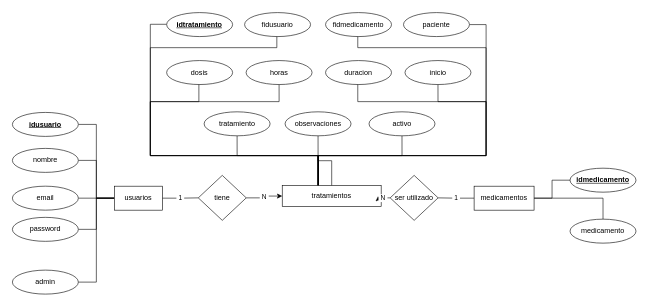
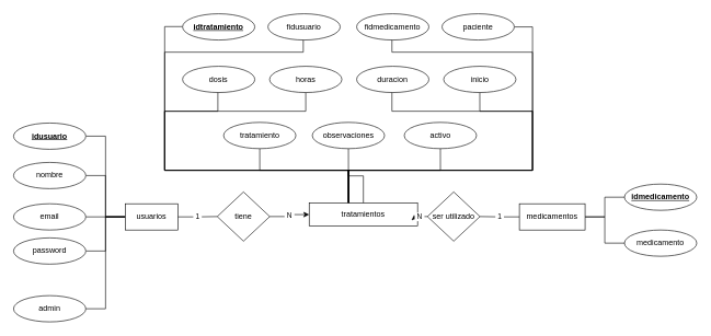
  <mxCell id="0" />
  <mxCell id="1" parent="0" />
  <mxCell id="2" value="" style="edgeStyle=orthogonalEdgeStyle;rounded=0;orthogonalLoop=1;jettySize=auto;html=1;endArrow=none;endFill=0;" edge="1" parent="1" source="8" target="31"><mxGeometry relative="1" as="geometry" /></mxCell>
  <mxCell id="3" style="edgeStyle=orthogonalEdgeStyle;rounded=0;orthogonalLoop=1;jettySize=auto;html=1;entryX=1;entryY=0.5;entryDx=0;entryDy=0;endArrow=none;endFill=0;" edge="1" parent="1" source="8" target="29"><mxGeometry relative="1" as="geometry" /></mxCell>
  <mxCell id="4" style="edgeStyle=orthogonalEdgeStyle;rounded=0;orthogonalLoop=1;jettySize=auto;html=1;entryX=1;entryY=0.5;entryDx=0;entryDy=0;endArrow=none;endFill=0;" edge="1" parent="1" source="8" target="30"><mxGeometry relative="1" as="geometry" /></mxCell>
  <mxCell id="5" style="edgeStyle=orthogonalEdgeStyle;rounded=0;orthogonalLoop=1;jettySize=auto;html=1;entryX=1;entryY=0.5;entryDx=0;entryDy=0;endArrow=none;endFill=0;" edge="1" parent="1" source="8" target="32"><mxGeometry relative="1" as="geometry" /></mxCell>
  <mxCell id="6" style="edgeStyle=orthogonalEdgeStyle;rounded=0;orthogonalLoop=1;jettySize=auto;html=1;entryX=1;entryY=0.5;entryDx=0;entryDy=0;endArrow=none;endFill=0;" edge="1" parent="1" source="8" target="33"><mxGeometry relative="1" as="geometry" /></mxCell>
  <mxCell id="7" value="&amp;nbsp;1&amp;nbsp;" style="edgeStyle=orthogonalEdgeStyle;rounded=0;orthogonalLoop=1;jettySize=auto;html=1;endArrow=none;endFill=0;" edge="1" parent="1" source="8" target="28"><mxGeometry relative="1" as="geometry" /></mxCell>
  <mxCell id="8" value="usuarios" style="rounded=0;whiteSpace=wrap;html=1;" vertex="1" parent="1"><mxGeometry x="190" y="310" width="80" height="40" as="geometry" /></mxCell>
  <mxCell id="9" value="" style="edgeStyle=orthogonalEdgeStyle;rounded=0;orthogonalLoop=1;jettySize=auto;html=1;endArrow=none;endFill=0;" edge="1" parent="1" source="12" target="34"><mxGeometry relative="1" as="geometry" /></mxCell>
  <mxCell id="10" value="" style="edgeStyle=orthogonalEdgeStyle;rounded=0;orthogonalLoop=1;jettySize=auto;html=1;endArrow=none;endFill=0;" edge="1" parent="1" source="12" target="35"><mxGeometry relative="1" as="geometry" /></mxCell>
  <mxCell id="11" value="&amp;nbsp;1&amp;nbsp;" style="edgeStyle=orthogonalEdgeStyle;rounded=0;orthogonalLoop=1;jettySize=auto;html=1;endArrow=none;endFill=0;" edge="1" parent="1" source="12" target="26"><mxGeometry relative="1" as="geometry" /></mxCell>
  <mxCell id="12" value="medicamentos" style="rounded=0;whiteSpace=wrap;html=1;" vertex="1" parent="1"><mxGeometry x="790" y="310" width="100" height="40" as="geometry" /></mxCell>
  <mxCell id="13" style="edgeStyle=orthogonalEdgeStyle;rounded=0;orthogonalLoop=1;jettySize=auto;html=1;endArrow=none;endFill=0;" edge="1" parent="1" source="24" target="36"><mxGeometry relative="1" as="geometry"><Array as="points"><mxPoint x="530" y="259" /><mxPoint x="250" y="259" /><mxPoint x="250" y="40" /></Array></mxGeometry></mxCell>
  <mxCell id="14" style="edgeStyle=orthogonalEdgeStyle;rounded=0;orthogonalLoop=1;jettySize=auto;html=1;entryX=1;entryY=0.5;entryDx=0;entryDy=0;endArrow=none;endFill=0;" edge="1" parent="1" source="24" target="39"><mxGeometry relative="1" as="geometry"><Array as="points"><mxPoint x="530" y="259" /><mxPoint x="810" y="259" /><mxPoint x="810" y="40" /></Array></mxGeometry></mxCell>
  <mxCell id="15" style="edgeStyle=orthogonalEdgeStyle;rounded=0;orthogonalLoop=1;jettySize=auto;html=1;entryX=0.5;entryY=1;entryDx=0;entryDy=0;endArrow=none;endFill=0;" edge="1" parent="1" source="24" target="37"><mxGeometry relative="1" as="geometry"><Array as="points"><mxPoint x="530" y="259" /><mxPoint x="250" y="259" /><mxPoint x="250" y="79" /><mxPoint x="461" y="79" /></Array></mxGeometry></mxCell>
  <mxCell id="16" style="edgeStyle=orthogonalEdgeStyle;rounded=0;orthogonalLoop=1;jettySize=auto;html=1;entryX=0.5;entryY=1;entryDx=0;entryDy=0;endArrow=none;endFill=0;" edge="1" parent="1" source="24" target="38"><mxGeometry relative="1" as="geometry"><Array as="points"><mxPoint x="530" y="259" /><mxPoint x="810" y="259" /><mxPoint x="810" y="79" /><mxPoint x="596" y="79" /></Array></mxGeometry></mxCell>
  <mxCell id="17" style="edgeStyle=orthogonalEdgeStyle;rounded=0;orthogonalLoop=1;jettySize=auto;html=1;entryX=0.5;entryY=1;entryDx=0;entryDy=0;endArrow=none;endFill=0;" edge="1" parent="1" source="24" target="40"><mxGeometry relative="1" as="geometry"><Array as="points"><mxPoint x="530" y="259" /><mxPoint x="250" y="259" /><mxPoint x="250" y="169" /><mxPoint x="331" y="169" /></Array></mxGeometry></mxCell>
  <mxCell id="18" style="edgeStyle=orthogonalEdgeStyle;rounded=0;orthogonalLoop=1;jettySize=auto;html=1;entryX=0.5;entryY=1;entryDx=0;entryDy=0;endArrow=none;endFill=0;" edge="1" parent="1" source="24" target="41"><mxGeometry relative="1" as="geometry"><Array as="points"><mxPoint x="530" y="259" /><mxPoint x="250" y="259" /><mxPoint x="250" y="169" /><mxPoint x="464" y="169" /></Array></mxGeometry></mxCell>
  <mxCell id="19" style="edgeStyle=orthogonalEdgeStyle;rounded=0;orthogonalLoop=1;jettySize=auto;html=1;entryX=0.5;entryY=1;entryDx=0;entryDy=0;endArrow=none;endFill=0;" edge="1" parent="1" source="24" target="43"><mxGeometry relative="1" as="geometry"><Array as="points"><mxPoint x="530" y="259" /><mxPoint x="810" y="259" /><mxPoint x="810" y="169" /><mxPoint x="729" y="169" /></Array></mxGeometry></mxCell>
  <mxCell id="20" style="edgeStyle=orthogonalEdgeStyle;rounded=0;orthogonalLoop=1;jettySize=auto;html=1;entryX=0.5;entryY=1;entryDx=0;entryDy=0;endArrow=none;endFill=0;" edge="1" parent="1" source="24" target="42"><mxGeometry relative="1" as="geometry"><Array as="points"><mxPoint x="530" y="259" /><mxPoint x="810" y="259" /><mxPoint x="810" y="169" /><mxPoint x="596" y="169" /></Array></mxGeometry></mxCell>
  <mxCell id="21" style="edgeStyle=orthogonalEdgeStyle;rounded=0;orthogonalLoop=1;jettySize=auto;html=1;entryX=0.5;entryY=1;entryDx=0;entryDy=0;endArrow=none;endFill=0;" edge="1" parent="1" source="24" target="44"><mxGeometry relative="1" as="geometry"><Array as="points"><mxPoint x="530" y="259" /><mxPoint x="394" y="259" /></Array></mxGeometry></mxCell>
  <mxCell id="22" style="edgeStyle=orthogonalEdgeStyle;rounded=0;orthogonalLoop=1;jettySize=auto;html=1;entryX=0.5;entryY=1;entryDx=0;entryDy=0;endArrow=none;endFill=0;" edge="1" parent="1" source="24" target="45"><mxGeometry relative="1" as="geometry" /></mxCell>
  <mxCell id="23" style="edgeStyle=orthogonalEdgeStyle;rounded=0;orthogonalLoop=1;jettySize=auto;html=1;entryX=0.5;entryY=1;entryDx=0;entryDy=0;endArrow=none;endFill=0;" edge="1" parent="1" source="24" target="46"><mxGeometry relative="1" as="geometry"><Array as="points"><mxPoint x="530" y="259" /><mxPoint x="669" y="259" /></Array></mxGeometry></mxCell>
  <mxCell id="24" value="tratamientos" style="rounded=0;whiteSpace=wrap;html=1;" vertex="1" parent="1"><mxGeometry x="470" y="309" width="165" height="35" as="geometry" /></mxCell>
  <mxCell id="25" value="&amp;nbsp;N&amp;nbsp;" style="edgeStyle=orthogonalEdgeStyle;rounded=0;orthogonalLoop=1;jettySize=auto;html=1;" edge="1" parent="1" source="26" target="24"><mxGeometry relative="1" as="geometry" /></mxCell>
  <mxCell id="26" value="ser utilizado" style="rhombus;whiteSpace=wrap;html=1;" vertex="1" parent="1"><mxGeometry x="650" y="292" width="80" height="75" as="geometry" /></mxCell>
  <mxCell id="27" value="&amp;nbsp;N&amp;nbsp;" style="edgeStyle=orthogonalEdgeStyle;rounded=0;orthogonalLoop=1;jettySize=auto;html=1;" edge="1" parent="1" source="28" target="24"><mxGeometry relative="1" as="geometry" /></mxCell>
  <mxCell id="28" value="tiene" style="rhombus;whiteSpace=wrap;html=1;" vertex="1" parent="1"><mxGeometry x="330" y="292" width="80" height="75" as="geometry" /></mxCell>
  <mxCell id="29" value="&lt;u&gt;&lt;b&gt;idusuario&lt;/b&gt;&lt;/u&gt;" style="ellipse;whiteSpace=wrap;html=1;" vertex="1" parent="1"><mxGeometry x="20" y="187" width="110" height="40" as="geometry" /></mxCell>
  <mxCell id="30" value="nombre" style="ellipse;whiteSpace=wrap;html=1;" vertex="1" parent="1"><mxGeometry x="20" y="247" width="110" height="40" as="geometry" /></mxCell>
  <mxCell id="31" value="email" style="ellipse;whiteSpace=wrap;html=1;" vertex="1" parent="1"><mxGeometry x="20" y="310" width="110" height="40" as="geometry" /></mxCell>
  <mxCell id="32" value="password" style="ellipse;whiteSpace=wrap;html=1;" vertex="1" parent="1"><mxGeometry x="20" y="362" width="110" height="40" as="geometry" /></mxCell>
  <mxCell id="33" value="admin" style="ellipse;whiteSpace=wrap;html=1;" vertex="1" parent="1"><mxGeometry x="20" y="450" width="110" height="40" as="geometry" /></mxCell>
  <mxCell id="34" value="&lt;u&gt;&lt;b&gt;idmedicamento&lt;/b&gt;&lt;/u&gt;" style="ellipse;whiteSpace=wrap;html=1;" vertex="1" parent="1"><mxGeometry x="950" y="280" width="110" height="40" as="geometry" /></mxCell>
- <mxCell id="35" value="medicamento" style="ellipse;whiteSpace=wrap;html=1;" vertex="1" parent="1"><mxGeometry x="950" y="365" width="110" height="40" as="geometry" /></mxCell>
+ <mxCell id="35" value="medicamento" style="ellipse;whiteSpace=wrap;html=1;" vertex="1" parent="1"><mxGeometry x="950" y="350" width="110" height="40" as="geometry" /></mxCell>
  <mxCell id="36" value="&lt;u&gt;&lt;b&gt;idtratamiento&lt;/b&gt;&lt;/u&gt;" style="ellipse;whiteSpace=wrap;html=1;" vertex="1" parent="1"><mxGeometry x="277.25" y="20.5" width="110" height="40" as="geometry" /></mxCell>
  <mxCell id="37" value="fidusuario" style="ellipse;whiteSpace=wrap;html=1;" vertex="1" parent="1"><mxGeometry x="407.25" y="20.5" width="110" height="40" as="geometry" /></mxCell>
  <mxCell id="38" value="fidmedicamento" style="ellipse;whiteSpace=wrap;html=1;" vertex="1" parent="1"><mxGeometry x="542.25" y="20.5" width="110" height="40" as="geometry" /></mxCell>
  <mxCell id="39" value="paciente" style="ellipse;whiteSpace=wrap;html=1;" vertex="1" parent="1"><mxGeometry x="672.25" y="20.5" width="110" height="40" as="geometry" /></mxCell>
  <mxCell id="40" value="dosis" style="ellipse;whiteSpace=wrap;html=1;" vertex="1" parent="1"><mxGeometry x="277.25" y="100.5" width="110" height="40" as="geometry" /></mxCell>
  <mxCell id="41" value="horas" style="ellipse;whiteSpace=wrap;html=1;" vertex="1" parent="1"><mxGeometry x="409.75" y="100.5" width="110" height="40" as="geometry" /></mxCell>
  <mxCell id="42" value="duracion" style="ellipse;whiteSpace=wrap;html=1;" vertex="1" parent="1"><mxGeometry x="542.25" y="100.5" width="110" height="40" as="geometry" /></mxCell>
  <mxCell id="43" value="inicio" style="ellipse;whiteSpace=wrap;html=1;" vertex="1" parent="1"><mxGeometry x="674.75" y="100.5" width="110" height="40" as="geometry" /></mxCell>
  <mxCell id="44" value="tratamiento" style="ellipse;whiteSpace=wrap;html=1;" vertex="1" parent="1"><mxGeometry x="339.75" y="186" width="110" height="40" as="geometry" /></mxCell>
  <mxCell id="45" value="observaciones" style="ellipse;whiteSpace=wrap;html=1;" vertex="1" parent="1"><mxGeometry x="474.75" y="186" width="110" height="40" as="geometry" /></mxCell>
  <mxCell id="46" value="activo" style="ellipse;whiteSpace=wrap;html=1;" vertex="1" parent="1"><mxGeometry x="614.75" y="186" width="110" height="40" as="geometry" /></mxCell>
